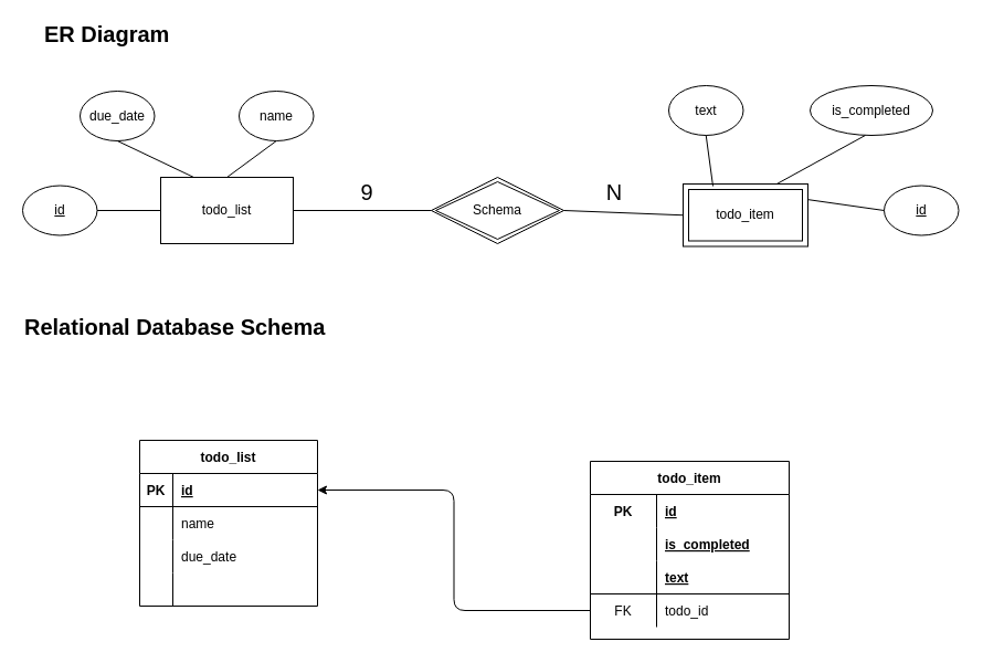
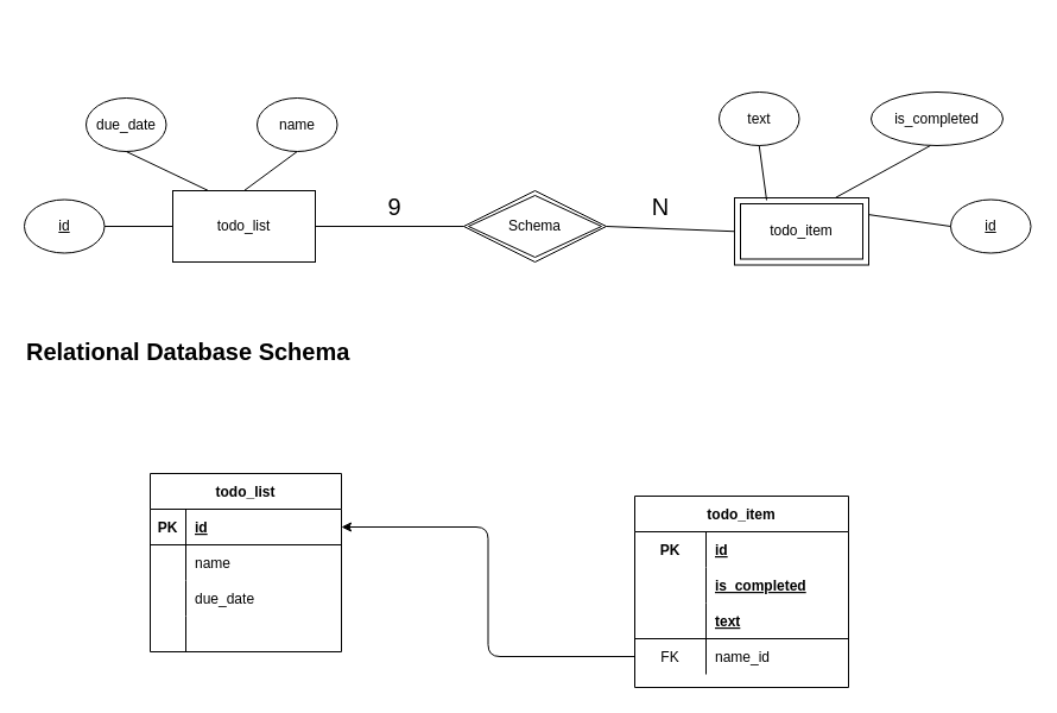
  <mxCell id="0" />
  <mxCell id="1" parent="0" />
- <mxCell id="2" value="ER Diagram" style="text;html=1;strokeColor=none;fillColor=none;align=left;verticalAlign=middle;whiteSpace=wrap;shadow=0;fontSize=20;fontStyle=1;rounded=0;" parent="1" vertex="1"><mxGeometry x="37.5" y="20" width="160" height="20" as="geometry" /></mxCell>
  <mxCell id="3" value="Relational Database Schema" style="text;html=1;strokeColor=none;fillColor=none;align=left;verticalAlign=middle;whiteSpace=wrap;shadow=0;fontSize=20;fontStyle=1;rounded=0;" parent="1" vertex="1"><mxGeometry x="20" y="285" width="287.5" height="20" as="geometry" /></mxCell>
  <mxCell id="4" value="&lt;font style=&quot;font-size: 20px&quot;&gt;9&lt;/font&gt;" style="text;html=1;strokeColor=none;fillColor=none;align=center;verticalAlign=middle;whiteSpace=wrap;fontSize=12;rounded=0;" parent="1" vertex="1"><mxGeometry x="312" y="163" width="40" height="20" as="geometry" /></mxCell>
  <mxCell id="5" value="&lt;font style=&quot;font-size: 20px&quot;&gt;N&lt;/font&gt;" style="text;html=1;strokeColor=none;fillColor=none;align=center;verticalAlign=middle;whiteSpace=wrap;fontSize=12;rounded=0;" parent="1" vertex="1"><mxGeometry x="536" y="163" width="40" height="20" as="geometry" /></mxCell>
  <mxCell id="6" value="todo_list" style="whiteSpace=wrap;html=1;rounded=0;" parent="1" vertex="1"><mxGeometry x="145" y="160" width="120" height="60" as="geometry" /></mxCell>
  <mxCell id="7" value="&lt;u&gt;id&lt;/u&gt;" style="ellipse;whiteSpace=wrap;html=1;fontStyle=0;rounded=0;" parent="1" vertex="1"><mxGeometry x="20" y="167.5" width="67.5" height="45" as="geometry" /></mxCell>
  <mxCell id="8" value="&lt;u&gt;id&lt;/u&gt;" style="ellipse;whiteSpace=wrap;html=1;fontStyle=0;rounded=0;" parent="1" vertex="1"><mxGeometry x="800" y="167.5" width="67.5" height="45" as="geometry" /></mxCell>
  <mxCell id="9" value="text" style="ellipse;whiteSpace=wrap;html=1;fontStyle=0;rounded=0;" parent="1" vertex="1"><mxGeometry x="605" y="77" width="67.5" height="45" as="geometry" /></mxCell>
  <mxCell id="10" style="edgeStyle=none;orthogonalLoop=1;jettySize=auto;html=1;exitX=0.5;exitY=1;exitDx=0;exitDy=0;entryX=0.5;entryY=0;entryDx=0;entryDy=0;fontSize=12;endArrow=none;endFill=0;rounded=0;" parent="1" source="11" target="6" edge="1"><mxGeometry x="186" y="96" as="geometry" /></mxCell>
  <mxCell id="11" value="name" style="ellipse;whiteSpace=wrap;html=1;fontStyle=0;rounded=0;" parent="1" vertex="1"><mxGeometry x="216" y="82" width="67.5" height="45" as="geometry" /></mxCell>
  <mxCell id="12" value="" style="endArrow=none;html=1;exitX=1;exitY=0.5;exitDx=0;exitDy=0;entryX=0;entryY=0.5;entryDx=0;entryDy=0;rounded=0;" edge="1" parent="1" source="6" target="48"><mxGeometry width="50" height="50" relative="1" as="geometry"><mxPoint x="281" y="215" as="sourcePoint" /><mxPoint x="412" y="190" as="targetPoint" /></mxGeometry></mxCell>
  <mxCell id="13" value="" style="endArrow=none;html=1;exitX=1;exitY=0.5;exitDx=0;exitDy=0;entryX=0;entryY=0.5;entryDx=0;entryDy=0;rounded=0;" edge="1" parent="1" source="48" target="47"><mxGeometry width="50" height="50" relative="1" as="geometry"><mxPoint x="492" y="190" as="sourcePoint" /><mxPoint x="615" y="190" as="targetPoint" /></mxGeometry></mxCell>
  <mxCell id="14" value="" style="endArrow=none;html=1;entryX=0;entryY=0.5;entryDx=0;entryDy=0;exitX=1;exitY=0.25;exitDx=0;exitDy=0;rounded=0;" edge="1" parent="1" source="47" target="8"><mxGeometry width="50" height="50" relative="1" as="geometry"><mxPoint x="735" y="190" as="sourcePoint" /><mxPoint x="791" y="220" as="targetPoint" /></mxGeometry></mxCell>
  <mxCell id="15" value="is_completed" style="ellipse;whiteSpace=wrap;html=1;fontStyle=0;rounded=0;" vertex="1" parent="1"><mxGeometry x="733" y="77" width="111" height="45" as="geometry" /></mxCell>
  <mxCell id="16" value="due_date" style="ellipse;whiteSpace=wrap;html=1;fontStyle=0;rounded=0;" vertex="1" parent="1"><mxGeometry x="72" y="82" width="67.5" height="45" as="geometry" /></mxCell>
  <mxCell id="17" value="" style="endArrow=none;html=1;entryX=0.5;entryY=1;entryDx=0;entryDy=0;exitX=0.25;exitY=0;exitDx=0;exitDy=0;rounded=0;" edge="1" parent="1" source="6" target="16"><mxGeometry width="50" height="50" relative="1" as="geometry"><mxPoint x="77" y="183" as="sourcePoint" /><mxPoint x="127" y="133" as="targetPoint" /></mxGeometry></mxCell>
  <mxCell id="18" value="" style="endArrow=none;html=1;entryX=1;entryY=0.5;entryDx=0;entryDy=0;exitX=0;exitY=0.5;exitDx=0;exitDy=0;rounded=0;" edge="1" parent="1" source="6" target="7"><mxGeometry width="50" height="50" relative="1" as="geometry"><mxPoint x="163.25" y="240" as="sourcePoint" /><mxPoint x="94" y="207" as="targetPoint" /></mxGeometry></mxCell>
  <mxCell id="19" value="" style="endArrow=none;html=1;entryX=0.5;entryY=1;entryDx=0;entryDy=0;exitX=0.239;exitY=0.035;exitDx=0;exitDy=0;rounded=0;exitPerimeter=0;" edge="1" parent="1" source="47" target="9"><mxGeometry width="50" height="50" relative="1" as="geometry"><mxPoint x="645" y="160" as="sourcePoint" /><mxPoint x="574" y="110" as="targetPoint" /></mxGeometry></mxCell>
  <mxCell id="20" value="" style="endArrow=none;html=1;entryX=0.45;entryY=1;entryDx=0;entryDy=0;exitX=0.75;exitY=0;exitDx=0;exitDy=0;entryPerimeter=0;rounded=0;" edge="1" parent="1" source="47" target="15"><mxGeometry width="50" height="50" relative="1" as="geometry"><mxPoint x="705" y="160" as="sourcePoint" /><mxPoint x="648.75" y="132" as="targetPoint" /></mxGeometry></mxCell>
  <mxCell id="21" value="todo_list" style="shape=table;startSize=30;container=1;collapsible=1;childLayout=tableLayout;fixedRows=1;rowLines=0;fontStyle=1;align=center;resizeLast=1;shadow=0;labelBorderColor=none;fillColor=none;gradientColor=none;" vertex="1" parent="1"><mxGeometry x="126" y="398" width="161" height="150" as="geometry" /></mxCell>
  <mxCell id="22" value="" style="shape=partialRectangle;collapsible=0;dropTarget=0;pointerEvents=0;fillColor=none;top=0;left=0;bottom=1;right=0;points=[[0,0.5],[1,0.5]];portConstraint=eastwest;shadow=0;labelBorderColor=none;" vertex="1" parent="21"><mxGeometry y="30" width="161" height="30" as="geometry" /></mxCell>
  <mxCell id="23" value="PK" style="shape=partialRectangle;connectable=0;fillColor=none;top=0;left=0;bottom=0;right=0;fontStyle=1;overflow=hidden;shadow=0;labelBorderColor=none;" vertex="1" parent="22"><mxGeometry width="30" height="30" as="geometry"><mxRectangle width="30" height="30" as="alternateBounds" /></mxGeometry></mxCell>
  <mxCell id="24" value="id" style="shape=partialRectangle;connectable=0;fillColor=none;top=0;left=0;bottom=0;right=0;align=left;spacingLeft=6;fontStyle=5;overflow=hidden;shadow=0;labelBorderColor=none;" vertex="1" parent="22"><mxGeometry x="30" width="131" height="30" as="geometry"><mxRectangle width="131" height="30" as="alternateBounds" /></mxGeometry></mxCell>
  <mxCell id="25" value="" style="shape=partialRectangle;collapsible=0;dropTarget=0;pointerEvents=0;fillColor=none;top=0;left=0;bottom=0;right=0;points=[[0,0.5],[1,0.5]];portConstraint=eastwest;shadow=0;labelBorderColor=none;" vertex="1" parent="21"><mxGeometry y="60" width="161" height="30" as="geometry" /></mxCell>
  <mxCell id="26" value="" style="shape=partialRectangle;connectable=0;fillColor=none;top=0;left=0;bottom=0;right=0;editable=1;overflow=hidden;shadow=0;labelBorderColor=none;" vertex="1" parent="25"><mxGeometry width="30" height="30" as="geometry"><mxRectangle width="30" height="30" as="alternateBounds" /></mxGeometry></mxCell>
  <mxCell id="27" value="name" style="shape=partialRectangle;connectable=0;fillColor=none;top=0;left=0;bottom=0;right=0;align=left;spacingLeft=6;overflow=hidden;shadow=0;labelBorderColor=none;" vertex="1" parent="25"><mxGeometry x="30" width="131" height="30" as="geometry"><mxRectangle width="131" height="30" as="alternateBounds" /></mxGeometry></mxCell>
  <mxCell id="28" value="" style="shape=partialRectangle;collapsible=0;dropTarget=0;pointerEvents=0;fillColor=none;top=0;left=0;bottom=0;right=0;points=[[0,0.5],[1,0.5]];portConstraint=eastwest;shadow=0;labelBorderColor=none;" vertex="1" parent="21"><mxGeometry y="90" width="161" height="30" as="geometry" /></mxCell>
  <mxCell id="29" value="" style="shape=partialRectangle;connectable=0;fillColor=none;top=0;left=0;bottom=0;right=0;editable=1;overflow=hidden;shadow=0;labelBorderColor=none;" vertex="1" parent="28"><mxGeometry width="30" height="30" as="geometry"><mxRectangle width="30" height="30" as="alternateBounds" /></mxGeometry></mxCell>
  <mxCell id="30" value="due_date" style="shape=partialRectangle;connectable=0;fillColor=none;top=0;left=0;bottom=0;right=0;align=left;spacingLeft=6;overflow=hidden;shadow=0;labelBorderColor=none;" vertex="1" parent="28"><mxGeometry x="30" width="131" height="30" as="geometry"><mxRectangle width="131" height="30" as="alternateBounds" /></mxGeometry></mxCell>
  <mxCell id="31" value="" style="shape=partialRectangle;collapsible=0;dropTarget=0;pointerEvents=0;fillColor=none;top=0;left=0;bottom=0;right=0;points=[[0,0.5],[1,0.5]];portConstraint=eastwest;shadow=0;labelBorderColor=none;" vertex="1" parent="21"><mxGeometry y="120" width="161" height="30" as="geometry" /></mxCell>
  <mxCell id="32" value="" style="shape=partialRectangle;connectable=0;fillColor=none;top=0;left=0;bottom=0;right=0;editable=1;overflow=hidden;shadow=0;labelBorderColor=none;" vertex="1" parent="31"><mxGeometry width="30" height="30" as="geometry"><mxRectangle width="30" height="30" as="alternateBounds" /></mxGeometry></mxCell>
  <mxCell id="33" value="" style="shape=partialRectangle;connectable=0;fillColor=none;top=0;left=0;bottom=0;right=0;align=left;spacingLeft=6;overflow=hidden;shadow=0;labelBorderColor=none;" vertex="1" parent="31"><mxGeometry x="30" width="131" height="30" as="geometry"><mxRectangle width="131" height="30" as="alternateBounds" /></mxGeometry></mxCell>
  <mxCell id="34" value="todo_item" style="shape=table;startSize=30;container=1;collapsible=1;childLayout=tableLayout;fixedRows=1;rowLines=0;fontStyle=1;align=center;resizeLast=1;shadow=0;labelBorderColor=none;fillColor=none;gradientColor=none;" vertex="1" parent="1"><mxGeometry x="534" y="417" width="180" height="161" as="geometry" /></mxCell>
  <mxCell id="35" value="" style="shape=partialRectangle;collapsible=0;dropTarget=0;pointerEvents=0;fillColor=none;top=0;left=0;bottom=0;right=0;points=[[0,0.5],[1,0.5]];portConstraint=eastwest;shadow=0;labelBorderColor=none;" vertex="1" parent="34"><mxGeometry y="30" width="180" height="30" as="geometry" /></mxCell>
  <mxCell id="36" value="PK" style="shape=partialRectangle;connectable=0;fillColor=none;top=0;left=0;bottom=0;right=0;editable=1;overflow=hidden;shadow=0;labelBorderColor=none;fontStyle=1" vertex="1" parent="35"><mxGeometry width="60" height="30" as="geometry"><mxRectangle width="60" height="30" as="alternateBounds" /></mxGeometry></mxCell>
  <mxCell id="37" value="id" style="shape=partialRectangle;connectable=0;fillColor=none;top=0;left=0;bottom=0;right=0;align=left;spacingLeft=6;overflow=hidden;shadow=0;labelBorderColor=none;fontStyle=5" vertex="1" parent="35"><mxGeometry x="60" width="120" height="30" as="geometry"><mxRectangle width="120" height="30" as="alternateBounds" /></mxGeometry></mxCell>
  <mxCell id="38" value="" style="shape=partialRectangle;collapsible=0;dropTarget=0;pointerEvents=0;fillColor=none;top=0;left=0;bottom=0;right=0;points=[[0,0.5],[1,0.5]];portConstraint=eastwest;shadow=0;labelBorderColor=none;" vertex="1" parent="34"><mxGeometry y="60" width="180" height="30" as="geometry" /></mxCell>
  <mxCell id="39" value="" style="shape=partialRectangle;connectable=0;fillColor=none;top=0;left=0;bottom=0;right=0;editable=1;overflow=hidden;shadow=0;labelBorderColor=none;" vertex="1" parent="38"><mxGeometry width="60" height="30" as="geometry"><mxRectangle width="60" height="30" as="alternateBounds" /></mxGeometry></mxCell>
  <mxCell id="40" value="is_completed" style="shape=partialRectangle;connectable=0;fillColor=none;top=0;left=0;bottom=0;right=0;align=left;spacingLeft=6;overflow=hidden;shadow=0;labelBorderColor=none;fontStyle=5" vertex="1" parent="38"><mxGeometry x="60" width="120" height="30" as="geometry"><mxRectangle width="120" height="30" as="alternateBounds" /></mxGeometry></mxCell>
  <mxCell id="41" value="" style="shape=partialRectangle;collapsible=0;dropTarget=0;pointerEvents=0;fillColor=none;top=0;left=0;bottom=1;right=0;points=[[0,0.5],[1,0.5]];portConstraint=eastwest;shadow=0;labelBorderColor=none;" vertex="1" parent="34"><mxGeometry y="90" width="180" height="30" as="geometry" /></mxCell>
  <mxCell id="42" value="" style="shape=partialRectangle;connectable=0;fillColor=none;top=0;left=0;bottom=0;right=0;fontStyle=1;overflow=hidden;shadow=0;labelBorderColor=none;" vertex="1" parent="41"><mxGeometry width="60" height="30" as="geometry"><mxRectangle width="60" height="30" as="alternateBounds" /></mxGeometry></mxCell>
  <mxCell id="43" value="text" style="shape=partialRectangle;connectable=0;fillColor=none;top=0;left=0;bottom=0;right=0;align=left;spacingLeft=6;fontStyle=5;overflow=hidden;shadow=0;labelBorderColor=none;" vertex="1" parent="41"><mxGeometry x="60" width="120" height="30" as="geometry"><mxRectangle width="120" height="30" as="alternateBounds" /></mxGeometry></mxCell>
  <mxCell id="44" value="" style="shape=partialRectangle;collapsible=0;dropTarget=0;pointerEvents=0;fillColor=none;top=0;left=0;bottom=0;right=0;points=[[0,0.5],[1,0.5]];portConstraint=eastwest;shadow=0;labelBorderColor=none;" vertex="1" parent="34"><mxGeometry y="120" width="180" height="30" as="geometry" /></mxCell>
  <mxCell id="45" value="FK" style="shape=partialRectangle;connectable=0;fillColor=none;top=0;left=0;bottom=0;right=0;fontStyle=0;overflow=hidden;shadow=0;labelBorderColor=none;" vertex="1" parent="44"><mxGeometry width="60" height="30" as="geometry"><mxRectangle width="60" height="30" as="alternateBounds" /></mxGeometry></mxCell>
- <mxCell id="46" value="todo_id" style="shape=partialRectangle;connectable=0;fillColor=none;top=0;left=0;bottom=0;right=0;align=left;spacingLeft=6;fontStyle=0;overflow=hidden;shadow=0;labelBorderColor=none;" vertex="1" parent="44"><mxGeometry x="60" width="120" height="30" as="geometry"><mxRectangle width="120" height="30" as="alternateBounds" /></mxGeometry></mxCell>
+ <mxCell id="46" value="name_id" style="shape=partialRectangle;connectable=0;fillColor=none;top=0;left=0;bottom=0;right=0;align=left;spacingLeft=6;fontStyle=0;overflow=hidden;shadow=0;labelBorderColor=none;" vertex="1" parent="44"><mxGeometry x="60" width="120" height="30" as="geometry"><mxRectangle width="120" height="30" as="alternateBounds" /></mxGeometry></mxCell>
  <mxCell id="47" value="todo_item" style="shape=ext;margin=3;double=1;whiteSpace=wrap;html=1;align=center;shadow=0;labelBorderColor=none;fillColor=none;gradientColor=none;" vertex="1" parent="1"><mxGeometry x="618" y="166" width="113" height="56.5" as="geometry" /></mxCell>
  <mxCell id="48" value="Schema" style="shape=rhombus;double=1;perimeter=rhombusPerimeter;whiteSpace=wrap;html=1;align=center;shadow=0;labelBorderColor=none;fillColor=none;gradientColor=none;" vertex="1" parent="1"><mxGeometry x="390" y="160" width="120" height="60" as="geometry" /></mxCell>
  <mxCell id="49" style="edgeStyle=orthogonalEdgeStyle;orthogonalLoop=1;jettySize=auto;html=1;exitX=0;exitY=0.5;exitDx=0;exitDy=0;entryX=1;entryY=0.5;entryDx=0;entryDy=0;" edge="1" parent="1" source="44" target="22"><mxGeometry relative="1" as="geometry" /></mxCell>
